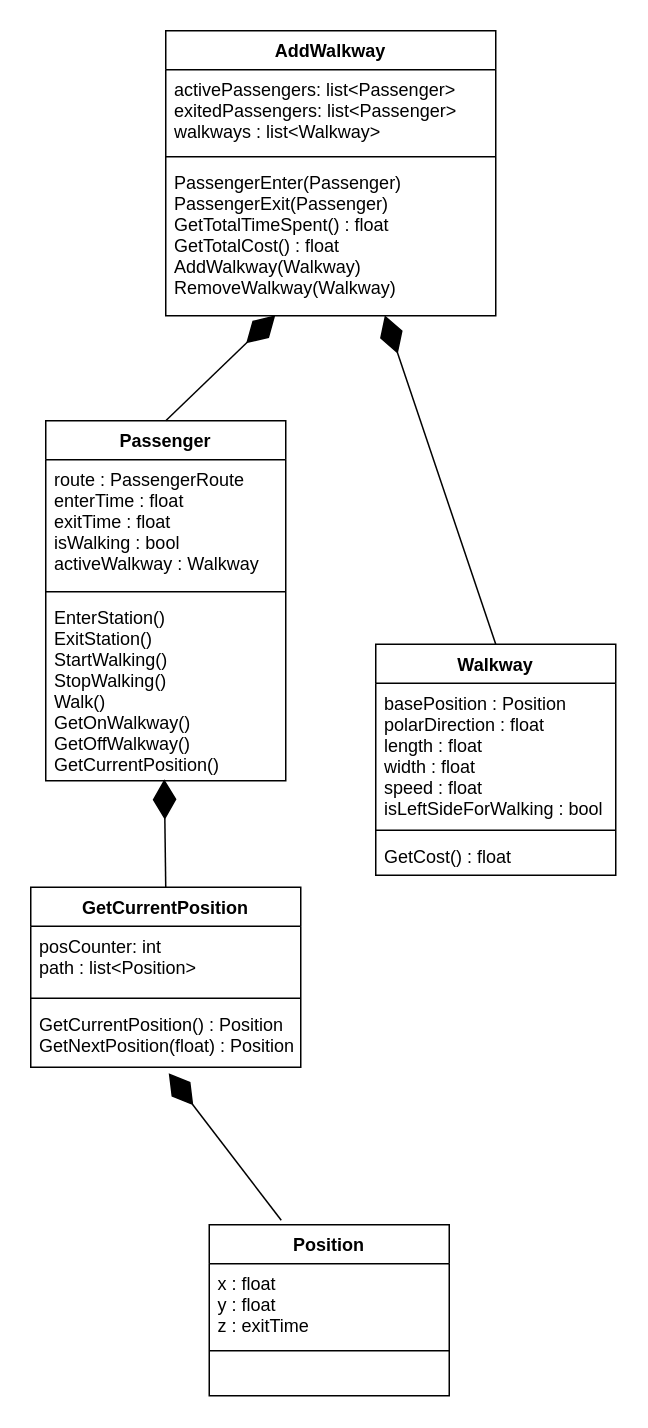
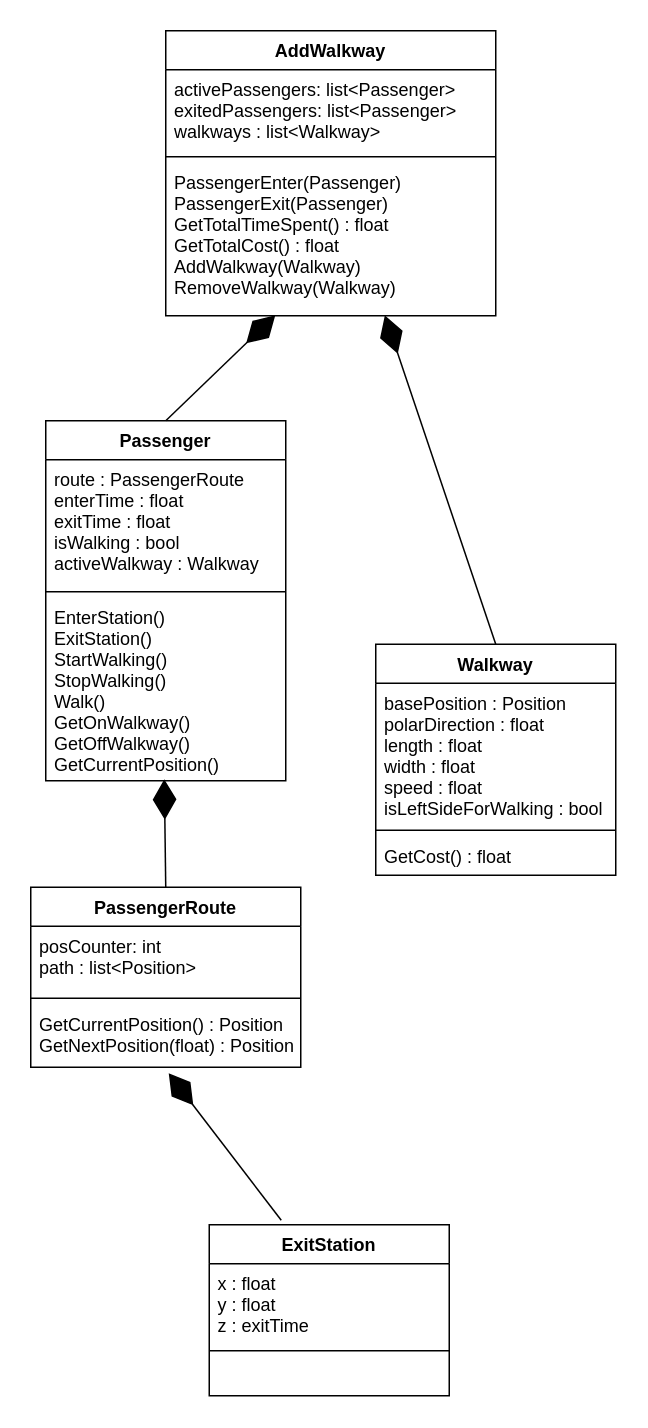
  <mxCell id="0" />
  <mxCell id="1" parent="0" />
  <mxCell id="2" value="AddWalkway" style="swimlane;fontStyle=1;align=center;verticalAlign=top;childLayout=stackLayout;horizontal=1;startSize=26;horizontalStack=0;resizeParent=1;resizeParentMax=0;resizeLast=0;collapsible=1;marginBottom=0;" vertex="1" parent="1"><mxGeometry x="110" y="20" width="220" height="190" as="geometry" /></mxCell>
  <mxCell id="3" value="activePassengers: list&lt;Passenger&gt;&#10;exitedPassengers: list&lt;Passenger&gt;&#10;walkways : list&lt;Walkway&gt;" style="text;strokeColor=none;fillColor=none;align=left;verticalAlign=top;spacingLeft=4;spacingRight=4;overflow=hidden;rotatable=0;points=[[0,0.5],[1,0.5]];portConstraint=eastwest;" vertex="1" parent="2"><mxGeometry y="26" width="220" height="54" as="geometry" /></mxCell>
  <mxCell id="4" value="" style="line;strokeWidth=1;fillColor=none;align=left;verticalAlign=middle;spacingTop=-1;spacingLeft=3;spacingRight=3;rotatable=0;labelPosition=right;points=[];portConstraint=eastwest;" vertex="1" parent="2"><mxGeometry y="80" width="220" height="8" as="geometry" /></mxCell>
  <mxCell id="5" value="PassengerEnter(Passenger)&#10;PassengerExit(Passenger)&#10;GetTotalTimeSpent() : float&#10;GetTotalCost() : float&#10;AddWalkway(Walkway)&#10;RemoveWalkway(Walkway)" style="text;strokeColor=none;fillColor=none;align=left;verticalAlign=top;spacingLeft=4;spacingRight=4;overflow=hidden;rotatable=0;points=[[0,0.5],[1,0.5]];portConstraint=eastwest;" vertex="1" parent="2"><mxGeometry y="88" width="220" height="102" as="geometry" /></mxCell>
  <mxCell id="6" value="Passenger" style="swimlane;fontStyle=1;align=center;verticalAlign=top;childLayout=stackLayout;horizontal=1;startSize=26;horizontalStack=0;resizeParent=1;resizeParentMax=0;resizeLast=0;collapsible=1;marginBottom=0;" vertex="1" parent="1"><mxGeometry x="30" y="280" width="160" height="240" as="geometry" /></mxCell>
  <mxCell id="7" value="route : PassengerRoute&#10;enterTime : float&#10;exitTime : float&#10;isWalking : bool&#10;activeWalkway : Walkway" style="text;strokeColor=none;fillColor=none;align=left;verticalAlign=top;spacingLeft=4;spacingRight=4;overflow=hidden;rotatable=0;points=[[0,0.5],[1,0.5]];portConstraint=eastwest;" vertex="1" parent="6"><mxGeometry y="26" width="160" height="84" as="geometry" /></mxCell>
  <mxCell id="8" value="" style="line;strokeWidth=1;fillColor=none;align=left;verticalAlign=middle;spacingTop=-1;spacingLeft=3;spacingRight=3;rotatable=0;labelPosition=right;points=[];portConstraint=eastwest;" vertex="1" parent="6"><mxGeometry y="110" width="160" height="8" as="geometry" /></mxCell>
  <mxCell id="9" value="EnterStation()&#10;ExitStation()&#10;StartWalking()&#10;StopWalking()&#10;Walk()&#10;GetOnWalkway()&#10;GetOffWalkway()&#10;GetCurrentPosition()" style="text;strokeColor=none;fillColor=none;align=left;verticalAlign=top;spacingLeft=4;spacingRight=4;overflow=hidden;rotatable=0;points=[[0,0.5],[1,0.5]];portConstraint=eastwest;" vertex="1" parent="6"><mxGeometry y="118" width="160" height="122" as="geometry" /></mxCell>
- <mxCell id="10" value="GetCurrentPosition" style="swimlane;fontStyle=1;align=center;verticalAlign=top;childLayout=stackLayout;horizontal=1;startSize=26;horizontalStack=0;resizeParent=1;resizeParentMax=0;resizeLast=0;collapsible=1;marginBottom=0;" vertex="1" parent="1"><mxGeometry x="20" y="591" width="180" height="120" as="geometry" /></mxCell>
+ <mxCell id="10" value="PassengerRoute" style="swimlane;fontStyle=1;align=center;verticalAlign=top;childLayout=stackLayout;horizontal=1;startSize=26;horizontalStack=0;resizeParent=1;resizeParentMax=0;resizeLast=0;collapsible=1;marginBottom=0;" vertex="1" parent="1"><mxGeometry x="20" y="591" width="180" height="120" as="geometry" /></mxCell>
  <mxCell id="11" value="posCounter: int&#10;path : list&lt;Position&gt;" style="text;strokeColor=none;fillColor=none;align=left;verticalAlign=top;spacingLeft=4;spacingRight=4;overflow=hidden;rotatable=0;points=[[0,0.5],[1,0.5]];portConstraint=eastwest;" vertex="1" parent="10"><mxGeometry y="26" width="180" height="44" as="geometry" /></mxCell>
  <mxCell id="12" value="" style="line;strokeWidth=1;fillColor=none;align=left;verticalAlign=middle;spacingTop=-1;spacingLeft=3;spacingRight=3;rotatable=0;labelPosition=right;points=[];portConstraint=eastwest;" vertex="1" parent="10"><mxGeometry y="70" width="180" height="8" as="geometry" /></mxCell>
  <mxCell id="13" value="GetCurrentPosition() : Position&#10;GetNextPosition(float) : Position " style="text;strokeColor=none;fillColor=none;align=left;verticalAlign=top;spacingLeft=4;spacingRight=4;overflow=hidden;rotatable=0;points=[[0,0.5],[1,0.5]];portConstraint=eastwest;" vertex="1" parent="10"><mxGeometry y="78" width="180" height="42" as="geometry" /></mxCell>
- <mxCell id="14" value="Position" style="swimlane;fontStyle=1;align=center;verticalAlign=top;childLayout=stackLayout;horizontal=1;startSize=26;horizontalStack=0;resizeParent=1;resizeParentMax=0;resizeLast=0;collapsible=1;marginBottom=0;" vertex="1" parent="1"><mxGeometry x="139" y="816" width="160" height="114" as="geometry" /></mxCell>
+ <mxCell id="14" value="ExitStation" style="swimlane;fontStyle=1;align=center;verticalAlign=top;childLayout=stackLayout;horizontal=1;startSize=26;horizontalStack=0;resizeParent=1;resizeParentMax=0;resizeLast=0;collapsible=1;marginBottom=0;" vertex="1" parent="1"><mxGeometry x="139" y="816" width="160" height="114" as="geometry" /></mxCell>
  <mxCell id="15" value="x : float&#10;y : float&#10;z : exitTime" style="text;strokeColor=none;fillColor=none;align=left;verticalAlign=top;spacingLeft=4;spacingRight=4;overflow=hidden;rotatable=0;points=[[0,0.5],[1,0.5]];portConstraint=eastwest;" vertex="1" parent="14"><mxGeometry y="26" width="160" height="54" as="geometry" /></mxCell>
  <mxCell id="16" value="" style="line;strokeWidth=1;fillColor=none;align=left;verticalAlign=middle;spacingTop=-1;spacingLeft=3;spacingRight=3;rotatable=0;labelPosition=right;points=[];portConstraint=eastwest;" vertex="1" parent="14"><mxGeometry y="80" width="160" height="8" as="geometry" /></mxCell>
  <mxCell id="17" value=" " style="text;strokeColor=none;fillColor=none;align=left;verticalAlign=top;spacingLeft=4;spacingRight=4;overflow=hidden;rotatable=0;points=[[0,0.5],[1,0.5]];portConstraint=eastwest;" vertex="1" parent="14"><mxGeometry y="88" width="160" height="26" as="geometry" /></mxCell>
  <mxCell id="18" value="Walkway" style="swimlane;fontStyle=1;align=center;verticalAlign=top;childLayout=stackLayout;horizontal=1;startSize=26;horizontalStack=0;resizeParent=1;resizeParentMax=0;resizeLast=0;collapsible=1;marginBottom=0;" vertex="1" parent="1"><mxGeometry x="250" y="429" width="160" height="154" as="geometry" /></mxCell>
  <mxCell id="19" value="basePosition : Position&#10;polarDirection : float&#10;length : float&#10;width : float&#10;speed : float&#10;isLeftSideForWalking : bool" style="text;strokeColor=none;fillColor=none;align=left;verticalAlign=top;spacingLeft=4;spacingRight=4;overflow=hidden;rotatable=0;points=[[0,0.5],[1,0.5]];portConstraint=eastwest;" vertex="1" parent="18"><mxGeometry y="26" width="160" height="94" as="geometry" /></mxCell>
  <mxCell id="20" value="" style="line;strokeWidth=1;fillColor=none;align=left;verticalAlign=middle;spacingTop=-1;spacingLeft=3;spacingRight=3;rotatable=0;labelPosition=right;points=[];portConstraint=eastwest;" vertex="1" parent="18"><mxGeometry y="120" width="160" height="8" as="geometry" /></mxCell>
  <mxCell id="21" value="GetCost() : float" style="text;strokeColor=none;fillColor=none;align=left;verticalAlign=top;spacingLeft=4;spacingRight=4;overflow=hidden;rotatable=0;points=[[0,0.5],[1,0.5]];portConstraint=eastwest;" vertex="1" parent="18"><mxGeometry y="128" width="160" height="26" as="geometry" /></mxCell>
  <mxCell id="22" value="" style="endArrow=diamondThin;endFill=1;endSize=24;html=1;exitX=0.5;exitY=0;exitDx=0;exitDy=0;entryX=0.494;entryY=0.992;entryDx=0;entryDy=0;entryPerimeter=0;" edge="1" parent="1" source="10" target="9"><mxGeometry width="160" relative="1" as="geometry"><mxPoint x="-145" y="860" as="sourcePoint" /><mxPoint x="15" y="860" as="targetPoint" /></mxGeometry></mxCell>
  <mxCell id="23" value="" style="endArrow=diamondThin;endFill=1;endSize=24;html=1;exitX=0.3;exitY=-0.026;exitDx=0;exitDy=0;entryX=0.511;entryY=1.095;entryDx=0;entryDy=0;entryPerimeter=0;exitPerimeter=0;" edge="1" parent="1" source="14" target="13"><mxGeometry width="160" relative="1" as="geometry"><mxPoint x="327" y="751" as="sourcePoint" /><mxPoint x="315.08" y="439.988" as="targetPoint" /></mxGeometry></mxCell>
  <mxCell id="24" value="" style="endArrow=diamondThin;endFill=1;endSize=24;html=1;exitX=0.5;exitY=0;exitDx=0;exitDy=0;entryX=0.664;entryY=0.997;entryDx=0;entryDy=0;entryPerimeter=0;" edge="1" parent="1" source="18" target="5"><mxGeometry width="160" relative="1" as="geometry"><mxPoint x="315" y="306" as="sourcePoint" /><mxPoint x="381" y="238.958" as="targetPoint" /></mxGeometry></mxCell>
  <mxCell id="25" value="" style="endArrow=diamondThin;endFill=1;endSize=24;html=1;exitX=0.5;exitY=0;exitDx=0;exitDy=0;entryX=0.332;entryY=0.997;entryDx=0;entryDy=0;entryPerimeter=0;" edge="1" parent="1" source="6" target="5"><mxGeometry width="160" relative="1" as="geometry"><mxPoint x="30" y="249.5" as="sourcePoint" /><mxPoint x="-43.92" y="30.194" as="targetPoint" /></mxGeometry></mxCell>
